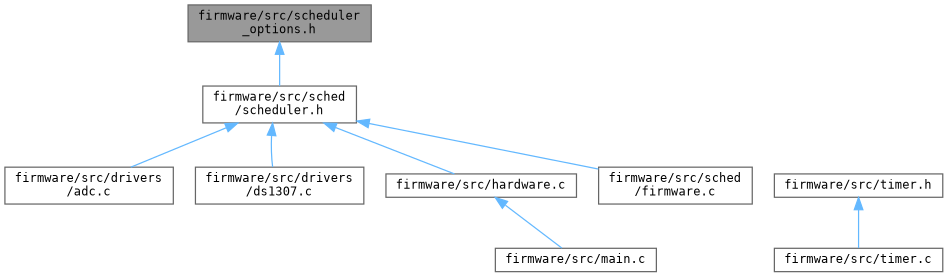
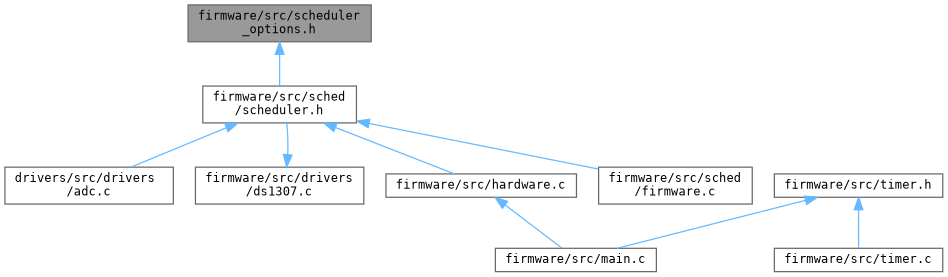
  digraph {
    fontname="DejaVu Sans Mono"
    node [color=grey40 fillcolor=white fontname="DejaVu Sans Mono" fontsize=10 shape=box style=filled]
    edge [color=steelblue1 dir=back fontname="DejaVu Sans Mono" fontsize=10 labelfontname=Helvetica labelfontsize=10 style=solid]
    n1 [color=gray40 fillcolor=grey60 fontcolor=black height=0.2 label="firmware/src/scheduler\l_options.h" width=0.4]
    n2 [height=0.2 label="firmware/src/sched\l/scheduler.h" width=0.4]
-   n3 [height=0.2 label="firmware/src/drivers\l/adc.c" width=0.4]
+   n3 [height=0.2 label="drivers/src/drivers\l/adc.c" width=0.4]
    n4 [height=0.2 label="firmware/src/drivers\l/ds1307.c" width=0.4]
    n5 [height=0.2 label="firmware/src/hardware.c" width=0.4]
    n6 [height=0.2 label="firmware/src/sched\l/firmware.c" width=0.4]
    n7 [height=0.2 label="firmware/src/main.c" width=0.4]
    n8 [height=0.2 label="firmware/src/timer.h" width=0.4]
    n9 [height=0.2 label="firmware/src/timer.c" width=0.4]
    n1 -> n2
    n2 -> n3
-   n2 -> n4
+   n4 -> n2
    n2 -> n5
    n2 -> n6
    n5 -> n7
+   n8 -> n7
    n8 -> n9
  }
